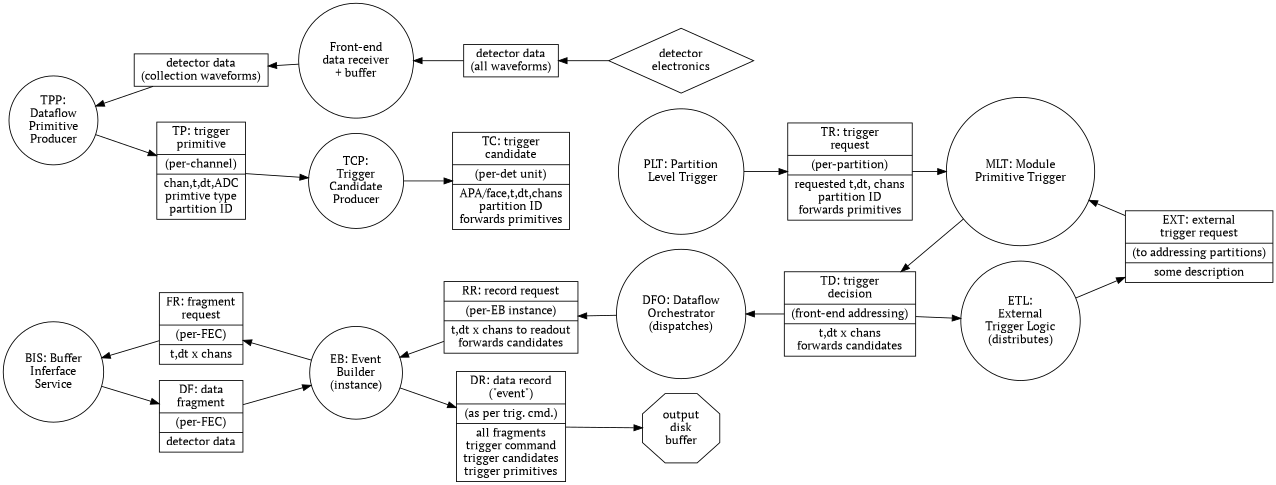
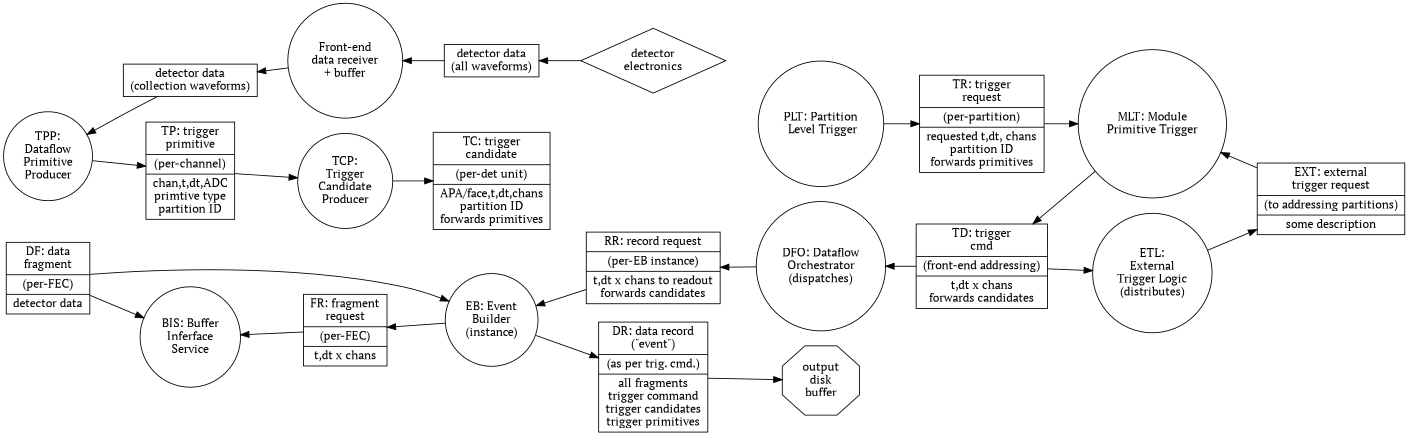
  digraph {
    fontname="PT Serif"
    rankdir=LR
    node [fontname="PT Serif" shape=record]
    edge [fontname="PT Serif"]
    n1 [label="PLT: Partition\n Level Trigger" shape=circle]
    n2 [label="DFO: Dataflow\nOrchestrator\n(dispatches)" shape=circle]
    n3 [label="output\ndisk\nbuffer" shape=octagon]
    n4 [label="{TR: trigger\nrequest}|{(per-partition)}|{requested t,dt, chans\npartition ID\nforwards primitives}"]
-   n5 [label="{TD: trigger\ndecision}|{(front-end addressing)}|{t,dt x chans\nforwards candidates}"]
+   n5 [label="{TD: trigger\ncmd}|{(front-end addressing)}|{t,dt x chans\nforwards candidates}"]
    n6 [label="detector\nelectronics" shape=diamond]
    n7 [label="detector data\n(all waveforms)"]
    n8 [label="detector data\n(collection waveforms)"]
    n9 [label="Front-end\ndata receiver\n+ buffer" shape=circle]
    n10 [label="{TP: trigger\nprimitive}|{(per-channel)}|{chan,t,dt,ADC\nprimtive type\npartition ID}"]
    n11 [label="TCP:\nTrigger\nCandidate\nProducer" shape=circle]
    n12 [label="{TC: trigger\ncandidate}|{(per-det unit)}|{APA/face,t,dt,chans\npartition ID\nforwards primitives}"]
    n13 [label="MLT: Module\nPrimitive Trigger" shape=circle]
    n14 [label="{EXT: external\ntrigger request}|{(to addressing partitions)}|{some description}"]
    n15 [label="ETL:\nExternal\nTrigger Logic\n(distributes)" shape=circle]
    n16 [label="{RR: record request}|{(per-EB instance)}|{t,dt x chans to readout\nforwards candidates}"]
    n17 [label="{FR: fragment\nrequest}|{(per-FEC)}|{t,dt x chans}"]
    n18 [label="EB: Event\nBuilder\n(instance)" shape=circle]
    n19 [label="{DR: data record\n(\"event\")}|{(as per trig. cmd.)}|{all fragments\ntrigger command\ntrigger candidates\ntrigger primitives}"]
    n20 [label="{DF: data\nfragment}|{(per-FEC)}|{detector data}"]
    n21 [label="TPP:\nDataflow\nPrimitive\nProducer" shape=circle]
    n22 [label="BIS: Buffer\nInferface\nService" shape=circle]
    subgraph sub_1 {
      rank=same
      n1
      n2
      n3
    }
    n1 -> n2 [style=invis]
    n1 -> n4
    n2 -> n3 [style=invis]
    n2 -> n5 [dir=back]
    n4 -> n13
    n5 -> n13 [dir=back]
    n5 -> n15
    n7 -> n6 [dir=back]
    n8 -> n9 [dir=back]
    n9 -> n7 [dir=back]
    n10 -> n11
    n11 -> n12
    n13 -> n14 [dir=back]
    n15 -> n14
    n16 -> n2 [dir=back]
    n17 -> n18 [dir=back]
    n18 -> n16 [dir=back]
    n18 -> n19
    n19 -> n3
    n20 -> n18
    n21 -> n8 [dir=back]
    n21 -> n10
    n22 -> n17 [dir=back]
-   n22 -> n20
+   n20 -> n22
  }
